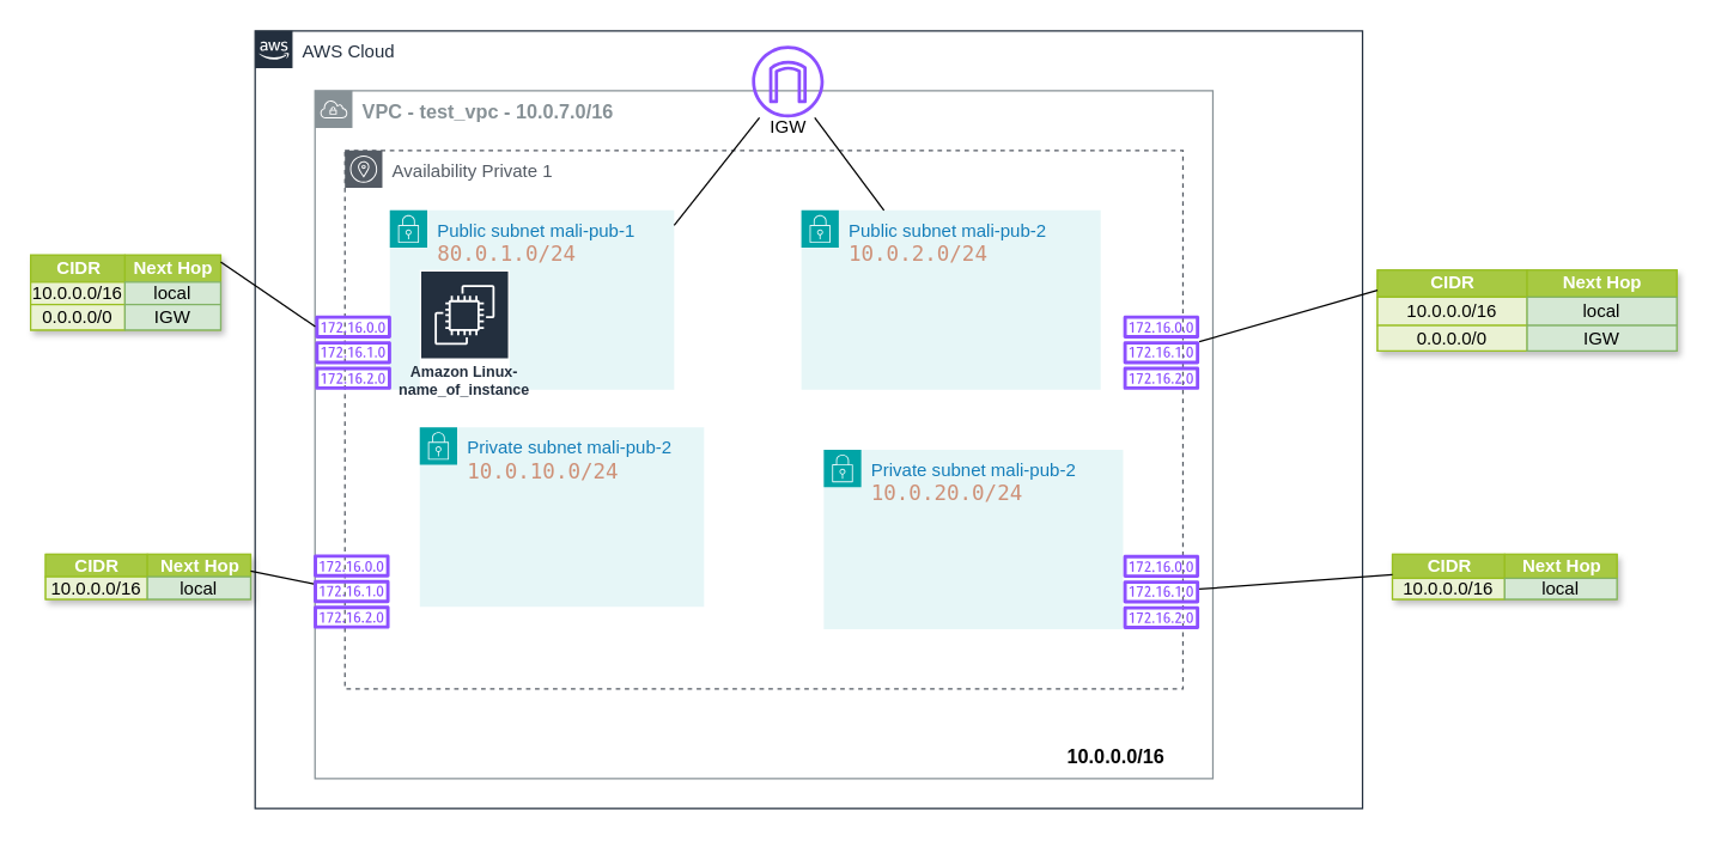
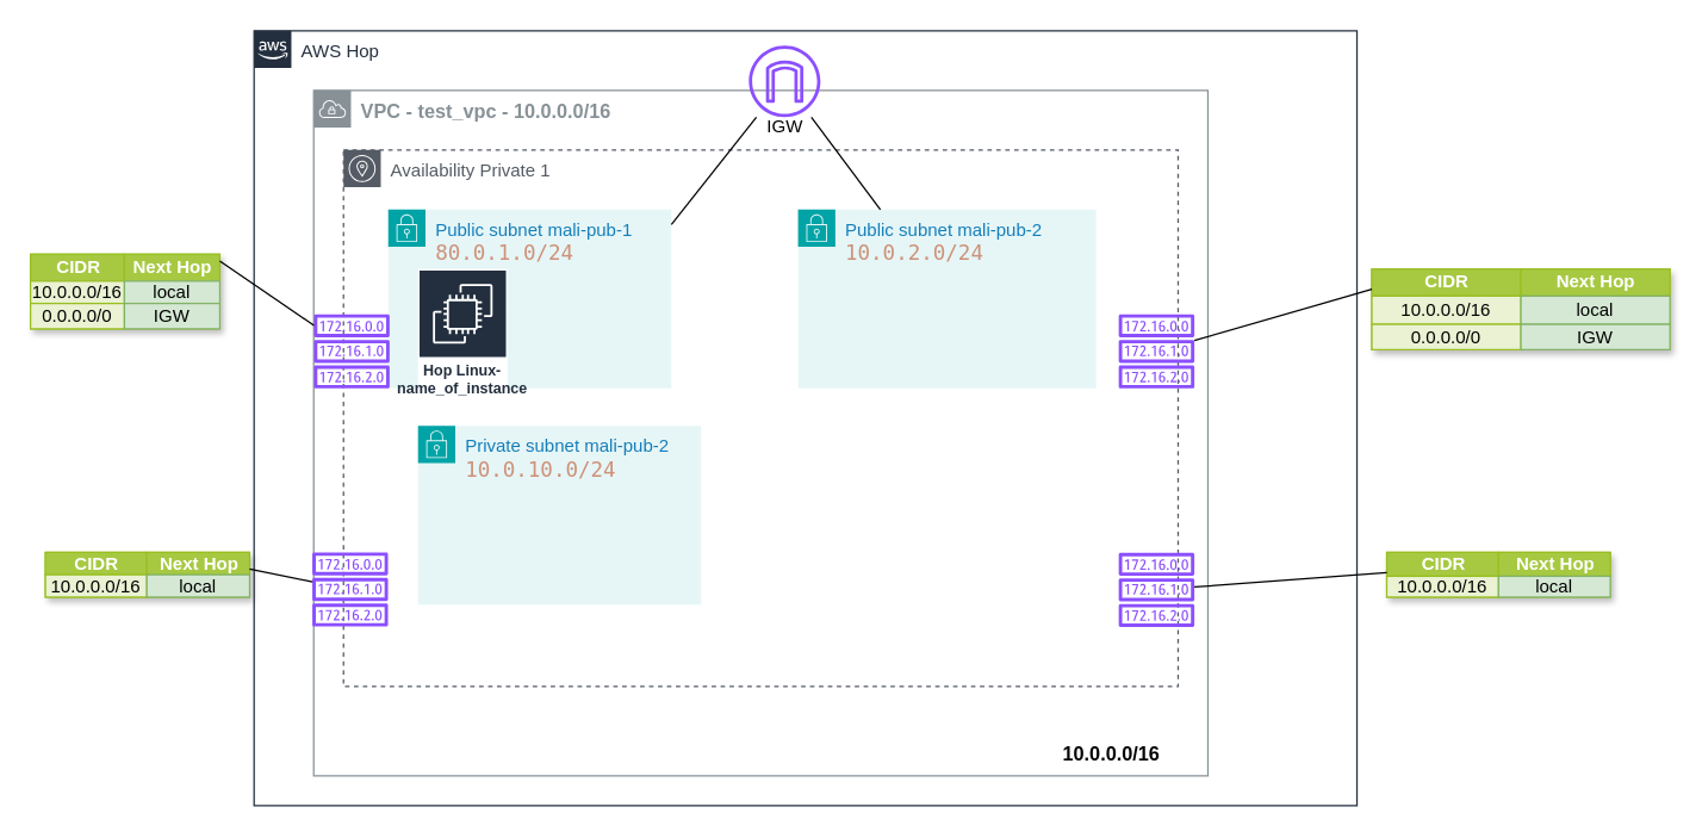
  <mxCell id="0" />
  <mxCell id="1" parent="0" />
- <mxCell id="2" value="AWS Cloud" style="points=[[0,0],[0.25,0],[0.5,0],[0.75,0],[1,0],[1,0.25],[1,0.5],[1,0.75],[1,1],[0.75,1],[0.5,1],[0.25,1],[0,1],[0,0.75],[0,0.5],[0,0.25]];outlineConnect=0;gradientColor=none;html=1;whiteSpace=wrap;fontSize=12;fontStyle=0;container=1;pointerEvents=0;collapsible=0;recursiveResize=0;shape=mxgraph.aws4.group;grIcon=mxgraph.aws4.group_aws_cloud_alt;strokeColor=#232F3E;fillColor=none;verticalAlign=top;align=left;spacingLeft=30;fontColor=#232F3E;dashed=0;" parent="1" vertex="1"><mxGeometry x="170" y="20" width="740" height="520" as="geometry" /></mxCell>
- <mxCell id="3" value="&lt;font style=&quot;font-size: 13px;&quot;&gt;&lt;b&gt;VPC - test_vpc - 10.0.7.0/16&lt;/b&gt;&lt;/font&gt;" style="sketch=0;outlineConnect=0;gradientColor=none;html=1;whiteSpace=wrap;fontSize=12;fontStyle=0;shape=mxgraph.aws4.group;grIcon=mxgraph.aws4.group_vpc;strokeColor=#879196;fillColor=none;verticalAlign=top;align=left;spacingLeft=30;fontColor=#879196;dashed=0;" parent="2" vertex="1"><mxGeometry x="40" y="40" width="600" height="460" as="geometry" /></mxCell>
+ <mxCell id="2" value="AWS Hop" style="points=[[0,0],[0.25,0],[0.5,0],[0.75,0],[1,0],[1,0.25],[1,0.5],[1,0.75],[1,1],[0.75,1],[0.5,1],[0.25,1],[0,1],[0,0.75],[0,0.5],[0,0.25]];outlineConnect=0;gradientColor=none;html=1;whiteSpace=wrap;fontSize=12;fontStyle=0;container=1;pointerEvents=0;collapsible=0;recursiveResize=0;shape=mxgraph.aws4.group;grIcon=mxgraph.aws4.group_aws_cloud_alt;strokeColor=#232F3E;fillColor=none;verticalAlign=top;align=left;spacingLeft=30;fontColor=#232F3E;dashed=0;" parent="1" vertex="1"><mxGeometry x="170" y="20" width="740" height="520" as="geometry" /></mxCell>
+ <mxCell id="3" value="&lt;font style=&quot;font-size: 13px;&quot;&gt;&lt;b&gt;VPC - test_vpc - 10.0.0.0/16&lt;/b&gt;&lt;/font&gt;" style="sketch=0;outlineConnect=0;gradientColor=none;html=1;whiteSpace=wrap;fontSize=12;fontStyle=0;shape=mxgraph.aws4.group;grIcon=mxgraph.aws4.group_vpc;strokeColor=#879196;fillColor=none;verticalAlign=top;align=left;spacingLeft=30;fontColor=#879196;dashed=0;" parent="2" vertex="1"><mxGeometry x="40" y="40" width="600" height="460" as="geometry" /></mxCell>
  <mxCell id="4" value="Availability Private 1" style="sketch=0;outlineConnect=0;gradientColor=none;html=1;whiteSpace=wrap;fontSize=12;fontStyle=0;shape=mxgraph.aws4.group;grIcon=mxgraph.aws4.group_availability_zone;strokeColor=#545B64;fillColor=none;verticalAlign=top;align=left;spacingLeft=30;fontColor=#545B64;dashed=1;" parent="2" vertex="1"><mxGeometry x="60" y="80" width="560" height="360" as="geometry" /></mxCell>
  <mxCell id="5" value="Public subnet mali-pub-1&lt;div&gt;&lt;span style=&quot;color: rgb(206, 145, 120); font-family: &amp;quot;Droid Sans Mono&amp;quot;, &amp;quot;monospace&amp;quot;, monospace; font-size: 14px; white-space: pre;&quot;&gt;80.0.1.0/24&lt;/span&gt;&lt;/div&gt;" style="points=[[0,0],[0.25,0],[0.5,0],[0.75,0],[1,0],[1,0.25],[1,0.5],[1,0.75],[1,1],[0.75,1],[0.5,1],[0.25,1],[0,1],[0,0.75],[0,0.5],[0,0.25]];outlineConnect=0;gradientColor=none;html=1;whiteSpace=wrap;fontSize=12;fontStyle=0;container=1;pointerEvents=0;collapsible=0;recursiveResize=0;shape=mxgraph.aws4.group;grIcon=mxgraph.aws4.group_security_group;grStroke=0;strokeColor=#00A4A6;fillColor=#E6F6F7;verticalAlign=top;align=left;spacingLeft=30;fontColor=#147EBA;dashed=0;" parent="2" vertex="1"><mxGeometry x="90" y="120" width="190" height="120" as="geometry" /></mxCell>
- <mxCell id="6" value="Private subnet mali-pub-2&lt;div&gt;&lt;span style=&quot;color: rgb(206, 145, 120); font-family: &amp;quot;Droid Sans Mono&amp;quot;, &amp;quot;monospace&amp;quot;, monospace; font-size: 14px; white-space: pre;&quot;&gt;10.0.20.0/24&lt;/span&gt;&lt;/div&gt;" style="points=[[0,0],[0.25,0],[0.5,0],[0.75,0],[1,0],[1,0.25],[1,0.5],[1,0.75],[1,1],[0.75,1],[0.5,1],[0.25,1],[0,1],[0,0.75],[0,0.5],[0,0.25]];outlineConnect=0;gradientColor=none;html=1;whiteSpace=wrap;fontSize=12;fontStyle=0;container=1;pointerEvents=0;collapsible=0;recursiveResize=0;shape=mxgraph.aws4.group;grIcon=mxgraph.aws4.group_security_group;grStroke=0;strokeColor=#00A4A6;fillColor=#E6F6F7;verticalAlign=top;align=left;spacingLeft=30;fontColor=#147EBA;dashed=0;" parent="2" vertex="1"><mxGeometry x="380" y="280" width="200" height="120" as="geometry" /></mxCell>
  <mxCell id="7" value="Public subnet mali-pub-2&lt;div&gt;&lt;span style=&quot;color: rgb(206, 145, 120); font-family: &amp;quot;Droid Sans Mono&amp;quot;, &amp;quot;monospace&amp;quot;, monospace; font-size: 14px; white-space: pre;&quot;&gt;10.0.2.0/24&lt;/span&gt;&lt;/div&gt;" style="points=[[0,0],[0.25,0],[0.5,0],[0.75,0],[1,0],[1,0.25],[1,0.5],[1,0.75],[1,1],[0.75,1],[0.5,1],[0.25,1],[0,1],[0,0.75],[0,0.5],[0,0.25]];outlineConnect=0;gradientColor=none;html=1;whiteSpace=wrap;fontSize=12;fontStyle=0;container=1;pointerEvents=0;collapsible=0;recursiveResize=0;shape=mxgraph.aws4.group;grIcon=mxgraph.aws4.group_security_group;grStroke=0;strokeColor=#00A4A6;fillColor=#E6F6F7;verticalAlign=top;align=left;spacingLeft=30;fontColor=#147EBA;dashed=0;" parent="2" vertex="1"><mxGeometry x="365" y="120" width="200" height="120" as="geometry" /></mxCell>
  <mxCell id="8" value="Private subnet mali-pub-2&lt;div&gt;&lt;div style=&quot;color: rgb(204, 204, 204); font-family: &amp;quot;Droid Sans Mono&amp;quot;, &amp;quot;monospace&amp;quot;, monospace; font-size: 14px; line-height: 19px; white-space: pre;&quot;&gt;&lt;span style=&quot;color: rgb(206, 145, 120);&quot;&gt;10.0.10.0/24&lt;/span&gt;&lt;/div&gt;&lt;/div&gt;" style="points=[[0,0],[0.25,0],[0.5,0],[0.75,0],[1,0],[1,0.25],[1,0.5],[1,0.75],[1,1],[0.75,1],[0.5,1],[0.25,1],[0,1],[0,0.75],[0,0.5],[0,0.25]];outlineConnect=0;gradientColor=none;html=1;whiteSpace=wrap;fontSize=12;fontStyle=0;container=1;pointerEvents=0;collapsible=0;recursiveResize=0;shape=mxgraph.aws4.group;grIcon=mxgraph.aws4.group_security_group;grStroke=0;strokeColor=#00A4A6;fillColor=#E6F6F7;verticalAlign=top;align=left;spacingLeft=30;fontColor=#147EBA;dashed=0;" parent="2" vertex="1"><mxGeometry x="110" y="265" width="190" height="120" as="geometry" /></mxCell>
  <mxCell id="9" value="&lt;b style=&quot;font-size: 13px; text-align: left; text-wrap-mode: wrap;&quot;&gt;10.0.0.0/16&lt;/b&gt;" style="text;html=1;align=center;verticalAlign=middle;resizable=0;points=[];autosize=1;strokeColor=none;fillColor=none;fontColor=light-dark(#030303, #ededed);" parent="2" vertex="1"><mxGeometry x="530" y="470" width="90" height="30" as="geometry" /></mxCell>
  <mxCell id="10" value="" style="sketch=0;outlineConnect=0;fontColor=#232F3E;gradientColor=none;fillColor=#8C4FFF;strokeColor=none;dashed=0;verticalLabelPosition=bottom;verticalAlign=top;align=center;html=1;fontSize=12;fontStyle=0;aspect=fixed;pointerEvents=1;shape=mxgraph.aws4.route_table;" parent="2" vertex="1"><mxGeometry x="40" y="190.26" width="51.06" height="49.74" as="geometry" /></mxCell>
  <mxCell id="11" value="" style="sketch=0;outlineConnect=0;fontColor=#232F3E;gradientColor=none;fillColor=#8C4FFF;strokeColor=none;dashed=0;verticalLabelPosition=bottom;verticalAlign=top;align=center;html=1;fontSize=12;fontStyle=0;aspect=fixed;pointerEvents=1;shape=mxgraph.aws4.internet_gateway;" parent="2" vertex="1"><mxGeometry x="332" y="10" width="48" height="48" as="geometry" /></mxCell>
  <mxCell id="12" value="IGW" style="text;html=1;align=center;verticalAlign=middle;resizable=0;points=[];autosize=1;strokeColor=none;fillColor=none;" parent="2" vertex="1"><mxGeometry x="331" y="50" width="50" height="30" as="geometry" /></mxCell>
  <mxCell id="13" value="" style="endArrow=none;html=1;rounded=0;" parent="2" source="7" target="11" edge="1"><mxGeometry width="50" height="50" relative="1" as="geometry"><mxPoint x="230" y="200" as="sourcePoint" /><mxPoint x="280" y="150" as="targetPoint" /></mxGeometry></mxCell>
  <mxCell id="14" value="" style="sketch=0;outlineConnect=0;fontColor=#232F3E;gradientColor=none;fillColor=#8C4FFF;strokeColor=none;dashed=0;verticalLabelPosition=bottom;verticalAlign=top;align=center;html=1;fontSize=12;fontStyle=0;aspect=fixed;pointerEvents=1;shape=mxgraph.aws4.route_table;" parent="2" vertex="1"><mxGeometry x="580" y="190.26" width="51.06" height="49.74" as="geometry" /></mxCell>
  <mxCell id="15" value="" style="sketch=0;outlineConnect=0;fontColor=#232F3E;gradientColor=none;fillColor=#8C4FFF;strokeColor=none;dashed=0;verticalLabelPosition=bottom;verticalAlign=top;align=center;html=1;fontSize=12;fontStyle=0;aspect=fixed;pointerEvents=1;shape=mxgraph.aws4.route_table;" parent="2" vertex="1"><mxGeometry x="580" y="350.26" width="51.06" height="49.74" as="geometry" /></mxCell>
  <mxCell id="16" value="" style="sketch=0;outlineConnect=0;fontColor=#232F3E;gradientColor=none;fillColor=#8C4FFF;strokeColor=none;dashed=0;verticalLabelPosition=bottom;verticalAlign=top;align=center;html=1;fontSize=12;fontStyle=0;aspect=fixed;pointerEvents=1;shape=mxgraph.aws4.route_table;" parent="2" vertex="1"><mxGeometry x="38.94" y="350" width="51.06" height="49.74" as="geometry" /></mxCell>
- <mxCell id="17" value="Amazon Linux-name_of_instance" style="sketch=0;outlineConnect=0;fontColor=#232F3E;gradientColor=none;strokeColor=#ffffff;fillColor=#232F3E;dashed=0;verticalLabelPosition=middle;verticalAlign=bottom;align=center;html=1;whiteSpace=wrap;fontSize=10;fontStyle=1;spacing=3;shape=mxgraph.aws4.productIcon;prIcon=mxgraph.aws4.ec2;" vertex="1" parent="2"><mxGeometry x="110" y="160" width="60" height="90" as="geometry" /></mxCell>
+ <mxCell id="17" value="Hop Linux-name_of_instance" style="sketch=0;outlineConnect=0;fontColor=#232F3E;gradientColor=none;strokeColor=#ffffff;fillColor=#232F3E;dashed=0;verticalLabelPosition=middle;verticalAlign=bottom;align=center;html=1;whiteSpace=wrap;fontSize=10;fontStyle=1;spacing=3;shape=mxgraph.aws4.productIcon;prIcon=mxgraph.aws4.ec2;" vertex="1" parent="2"><mxGeometry x="110" y="160" width="60" height="90" as="geometry" /></mxCell>
  <mxCell id="18" value="" style="endArrow=none;html=1;rounded=0;" parent="1" target="11" edge="1"><mxGeometry width="50" height="50" relative="1" as="geometry"><mxPoint x="450" y="150" as="sourcePoint" /><mxPoint x="450" y="170" as="targetPoint" /></mxGeometry></mxCell>
  <mxCell id="19" value="Assets" style="childLayout=tableLayout;recursiveResize=0;strokeColor=#98bf21;fillColor=#A7C942;shadow=1;" parent="1" vertex="1"><mxGeometry x="20" y="170" width="127" height="50" as="geometry" /></mxCell>
  <mxCell id="20" style="shape=tableRow;horizontal=0;startSize=0;swimlaneHead=0;swimlaneBody=0;top=0;left=0;bottom=0;right=0;dropTarget=0;collapsible=0;recursiveResize=0;expand=0;fontStyle=0;strokeColor=inherit;fillColor=#ffffff;" parent="19" vertex="1"><mxGeometry width="127" height="18" as="geometry" /></mxCell>
  <mxCell id="21" value="CIDR" style="connectable=0;recursiveResize=0;strokeColor=inherit;fillColor=#A7C942;align=center;fontStyle=1;fontColor=#FFFFFF;html=1;" parent="20" vertex="1"><mxGeometry width="63" height="18" as="geometry"><mxRectangle width="63" height="18" as="alternateBounds" /></mxGeometry></mxCell>
  <mxCell id="22" value="Next Hop" style="connectable=0;recursiveResize=0;strokeColor=inherit;fillColor=#A7C942;align=center;fontStyle=1;fontColor=#FFFFFF;html=1;" parent="20" vertex="1"><mxGeometry x="63" width="64" height="18" as="geometry"><mxRectangle width="64" height="18" as="alternateBounds" /></mxGeometry></mxCell>
  <mxCell id="23" value="" style="shape=tableRow;horizontal=0;startSize=0;swimlaneHead=0;swimlaneBody=0;top=0;left=0;bottom=0;right=0;dropTarget=0;collapsible=0;recursiveResize=0;expand=0;fontStyle=1;strokeColor=inherit;fillColor=#EAF2D3;" parent="19" vertex="1"><mxGeometry y="18" width="127" height="15" as="geometry" /></mxCell>
  <mxCell id="24" value="10.0.0.0/16" style="connectable=0;recursiveResize=0;strokeColor=inherit;fillColor=inherit;whiteSpace=wrap;html=1;" parent="23" vertex="1"><mxGeometry width="63" height="15" as="geometry"><mxRectangle width="63" height="15" as="alternateBounds" /></mxGeometry></mxCell>
  <mxCell id="25" value="local" style="connectable=0;recursiveResize=0;whiteSpace=wrap;html=1;fillColor=#d5e8d4;strokeColor=#82b366;shadow=0;" parent="23" vertex="1"><mxGeometry x="63" width="64" height="15" as="geometry"><mxRectangle width="64" height="15" as="alternateBounds" /></mxGeometry></mxCell>
  <mxCell id="26" style="shape=tableRow;horizontal=0;startSize=0;swimlaneHead=0;swimlaneBody=0;top=0;left=0;bottom=0;right=0;dropTarget=0;collapsible=0;recursiveResize=0;expand=0;fontStyle=1;strokeColor=inherit;fillColor=#EAF2D3;" parent="19" vertex="1"><mxGeometry y="33" width="127" height="17" as="geometry" /></mxCell>
  <mxCell id="27" value="&lt;div&gt;&lt;span style=&quot;background-color: transparent; color: light-dark(rgb(0, 0, 0), rgb(255, 255, 255));&quot;&gt;0.0.0.0/0&lt;/span&gt;&lt;/div&gt;" style="connectable=0;recursiveResize=0;strokeColor=inherit;fillColor=inherit;whiteSpace=wrap;html=1;" parent="26" vertex="1"><mxGeometry width="63" height="17" as="geometry"><mxRectangle width="63" height="17" as="alternateBounds" /></mxGeometry></mxCell>
  <mxCell id="28" value="IGW" style="connectable=0;recursiveResize=0;whiteSpace=wrap;html=1;fillColor=#d5e8d4;strokeColor=#82b366;shadow=0;" parent="26" vertex="1"><mxGeometry x="63" width="64" height="17" as="geometry"><mxRectangle width="64" height="17" as="alternateBounds" /></mxGeometry></mxCell>
  <mxCell id="29" value="Assets" style="childLayout=tableLayout;recursiveResize=0;strokeColor=#98bf21;fillColor=#A7C942;shadow=1;" parent="1" vertex="1"><mxGeometry x="920" y="180" width="200" height="54" as="geometry" /></mxCell>
  <mxCell id="30" style="shape=tableRow;horizontal=0;startSize=0;swimlaneHead=0;swimlaneBody=0;top=0;left=0;bottom=0;right=0;dropTarget=0;collapsible=0;recursiveResize=0;expand=0;fontStyle=0;strokeColor=inherit;fillColor=#ffffff;" parent="29" vertex="1"><mxGeometry width="200" height="18" as="geometry" /></mxCell>
  <mxCell id="31" value="CIDR" style="connectable=0;recursiveResize=0;strokeColor=inherit;fillColor=#A7C942;align=center;fontStyle=1;fontColor=#FFFFFF;html=1;" parent="30" vertex="1"><mxGeometry width="100" height="18" as="geometry"><mxRectangle width="100" height="18" as="alternateBounds" /></mxGeometry></mxCell>
  <mxCell id="32" value="Next Hop" style="connectable=0;recursiveResize=0;strokeColor=inherit;fillColor=#A7C942;align=center;fontStyle=1;fontColor=#FFFFFF;html=1;" parent="30" vertex="1"><mxGeometry x="100" width="100" height="18" as="geometry"><mxRectangle width="100" height="18" as="alternateBounds" /></mxGeometry></mxCell>
  <mxCell id="33" value="" style="shape=tableRow;horizontal=0;startSize=0;swimlaneHead=0;swimlaneBody=0;top=0;left=0;bottom=0;right=0;dropTarget=0;collapsible=0;recursiveResize=0;expand=0;fontStyle=1;strokeColor=inherit;fillColor=#EAF2D3;" parent="29" vertex="1"><mxGeometry y="18" width="200" height="19" as="geometry" /></mxCell>
  <mxCell id="34" value="10.0.0.0/16" style="connectable=0;recursiveResize=0;strokeColor=inherit;fillColor=inherit;whiteSpace=wrap;html=1;" parent="33" vertex="1"><mxGeometry width="100" height="19" as="geometry"><mxRectangle width="100" height="19" as="alternateBounds" /></mxGeometry></mxCell>
  <mxCell id="35" value="local" style="connectable=0;recursiveResize=0;whiteSpace=wrap;html=1;fillColor=#d5e8d4;strokeColor=#82b366;shadow=0;" parent="33" vertex="1"><mxGeometry x="100" width="100" height="19" as="geometry"><mxRectangle width="100" height="19" as="alternateBounds" /></mxGeometry></mxCell>
  <mxCell id="36" style="shape=tableRow;horizontal=0;startSize=0;swimlaneHead=0;swimlaneBody=0;top=0;left=0;bottom=0;right=0;dropTarget=0;collapsible=0;recursiveResize=0;expand=0;fontStyle=1;strokeColor=inherit;fillColor=#EAF2D3;" parent="29" vertex="1"><mxGeometry y="37" width="200" height="17" as="geometry" /></mxCell>
  <mxCell id="37" value="&lt;div&gt;&lt;span style=&quot;background-color: transparent; color: light-dark(rgb(0, 0, 0), rgb(255, 255, 255));&quot;&gt;0.0.0.0/0&lt;/span&gt;&lt;/div&gt;" style="connectable=0;recursiveResize=0;strokeColor=inherit;fillColor=inherit;whiteSpace=wrap;html=1;" parent="36" vertex="1"><mxGeometry width="100" height="17" as="geometry"><mxRectangle width="100" height="17" as="alternateBounds" /></mxGeometry></mxCell>
  <mxCell id="38" value="IGW" style="connectable=0;recursiveResize=0;whiteSpace=wrap;html=1;fillColor=#d5e8d4;strokeColor=#82b366;shadow=0;" parent="36" vertex="1"><mxGeometry x="100" width="100" height="17" as="geometry"><mxRectangle width="100" height="17" as="alternateBounds" /></mxGeometry></mxCell>
  <mxCell id="39" value="" style="endArrow=none;html=1;rounded=0;entryX=0;entryY=0.75;entryDx=0;entryDy=0;" parent="1" source="14" target="30" edge="1"><mxGeometry width="50" height="50" relative="1" as="geometry"><mxPoint x="590" y="340" as="sourcePoint" /><mxPoint x="640" y="290" as="targetPoint" /></mxGeometry></mxCell>
  <mxCell id="40" value="Assets" style="childLayout=tableLayout;recursiveResize=0;strokeColor=#98bf21;fillColor=#A7C942;shadow=1;" parent="1" vertex="1"><mxGeometry x="930" y="370" width="150" height="30" as="geometry" /></mxCell>
  <mxCell id="41" style="shape=tableRow;horizontal=0;startSize=0;swimlaneHead=0;swimlaneBody=0;top=0;left=0;bottom=0;right=0;dropTarget=0;collapsible=0;recursiveResize=0;expand=0;fontStyle=0;strokeColor=inherit;fillColor=#ffffff;" parent="40" vertex="1"><mxGeometry width="150" height="16" as="geometry" /></mxCell>
  <mxCell id="42" value="CIDR" style="connectable=0;recursiveResize=0;strokeColor=inherit;fillColor=#A7C942;align=center;fontStyle=1;fontColor=#FFFFFF;html=1;" parent="41" vertex="1"><mxGeometry width="75" height="16" as="geometry"><mxRectangle width="75" height="16" as="alternateBounds" /></mxGeometry></mxCell>
  <mxCell id="43" value="Next Hop" style="connectable=0;recursiveResize=0;strokeColor=inherit;fillColor=#A7C942;align=center;fontStyle=1;fontColor=#FFFFFF;html=1;" parent="41" vertex="1"><mxGeometry x="75" width="75" height="16" as="geometry"><mxRectangle width="75" height="16" as="alternateBounds" /></mxGeometry></mxCell>
  <mxCell id="44" style="shape=tableRow;horizontal=0;startSize=0;swimlaneHead=0;swimlaneBody=0;top=0;left=0;bottom=0;right=0;dropTarget=0;collapsible=0;recursiveResize=0;expand=0;fontStyle=1;strokeColor=inherit;fillColor=#EAF2D3;" parent="40" vertex="1"><mxGeometry y="16" width="150" height="14" as="geometry" /></mxCell>
  <mxCell id="45" value="10.0.0.0/16" style="connectable=0;recursiveResize=0;strokeColor=inherit;fillColor=inherit;whiteSpace=wrap;html=1;" parent="44" vertex="1"><mxGeometry width="75" height="14" as="geometry"><mxRectangle width="75" height="14" as="alternateBounds" /></mxGeometry></mxCell>
  <mxCell id="46" value="local" style="connectable=0;recursiveResize=0;whiteSpace=wrap;html=1;fillColor=#d5e8d4;strokeColor=#82b366;shadow=0;" parent="44" vertex="1"><mxGeometry x="75" width="75" height="14" as="geometry"><mxRectangle width="75" height="14" as="alternateBounds" /></mxGeometry></mxCell>
  <mxCell id="47" value="" style="endArrow=none;html=1;rounded=0;" parent="1" source="15" target="41" edge="1"><mxGeometry width="50" height="50" relative="1" as="geometry"><mxPoint x="600" y="340" as="sourcePoint" /><mxPoint x="640" y="290" as="targetPoint" /></mxGeometry></mxCell>
  <mxCell id="48" value="Assets" style="childLayout=tableLayout;recursiveResize=0;strokeColor=#98bf21;fillColor=#A7C942;shadow=1;" parent="1" vertex="1"><mxGeometry x="30" y="370" width="137" height="30" as="geometry" /></mxCell>
  <mxCell id="49" style="shape=tableRow;horizontal=0;startSize=0;swimlaneHead=0;swimlaneBody=0;top=0;left=0;bottom=0;right=0;dropTarget=0;collapsible=0;recursiveResize=0;expand=0;fontStyle=0;strokeColor=inherit;fillColor=#ffffff;" parent="48" vertex="1"><mxGeometry width="137" height="15" as="geometry" /></mxCell>
  <mxCell id="50" value="CIDR" style="connectable=0;recursiveResize=0;strokeColor=inherit;fillColor=#A7C942;align=center;fontStyle=1;fontColor=#FFFFFF;html=1;" parent="49" vertex="1"><mxGeometry width="68" height="15" as="geometry"><mxRectangle width="68" height="15" as="alternateBounds" /></mxGeometry></mxCell>
  <mxCell id="51" value="Next Hop" style="connectable=0;recursiveResize=0;strokeColor=inherit;fillColor=#A7C942;align=center;fontStyle=1;fontColor=#FFFFFF;html=1;" parent="49" vertex="1"><mxGeometry x="68" width="69" height="15" as="geometry"><mxRectangle width="69" height="15" as="alternateBounds" /></mxGeometry></mxCell>
  <mxCell id="52" style="shape=tableRow;horizontal=0;startSize=0;swimlaneHead=0;swimlaneBody=0;top=0;left=0;bottom=0;right=0;dropTarget=0;collapsible=0;recursiveResize=0;expand=0;fontStyle=1;strokeColor=inherit;fillColor=#EAF2D3;" parent="48" vertex="1"><mxGeometry y="15" width="137" height="15" as="geometry" /></mxCell>
  <mxCell id="53" value="10.0.0.0/16" style="connectable=0;recursiveResize=0;strokeColor=inherit;fillColor=inherit;whiteSpace=wrap;html=1;" parent="52" vertex="1"><mxGeometry width="68" height="15" as="geometry"><mxRectangle width="68" height="15" as="alternateBounds" /></mxGeometry></mxCell>
  <mxCell id="54" value="local" style="connectable=0;recursiveResize=0;whiteSpace=wrap;html=1;fillColor=#d5e8d4;strokeColor=#82b366;shadow=0;" parent="52" vertex="1"><mxGeometry x="68" width="69" height="15" as="geometry"><mxRectangle width="69" height="15" as="alternateBounds" /></mxGeometry></mxCell>
  <mxCell id="55" value="" style="endArrow=none;html=1;rounded=0;exitX=1;exitY=0.75;exitDx=0;exitDy=0;" parent="1" source="49" target="16" edge="1"><mxGeometry width="50" height="50" relative="1" as="geometry"><mxPoint x="590" y="340" as="sourcePoint" /><mxPoint x="640" y="290" as="targetPoint" /></mxGeometry></mxCell>
  <mxCell id="56" value="" style="endArrow=none;html=1;rounded=0;exitX=1;exitY=0.25;exitDx=0;exitDy=0;" parent="1" source="20" target="10" edge="1"><mxGeometry width="50" height="50" relative="1" as="geometry"><mxPoint x="590" y="340" as="sourcePoint" /><mxPoint x="640" y="290" as="targetPoint" /></mxGeometry></mxCell>
